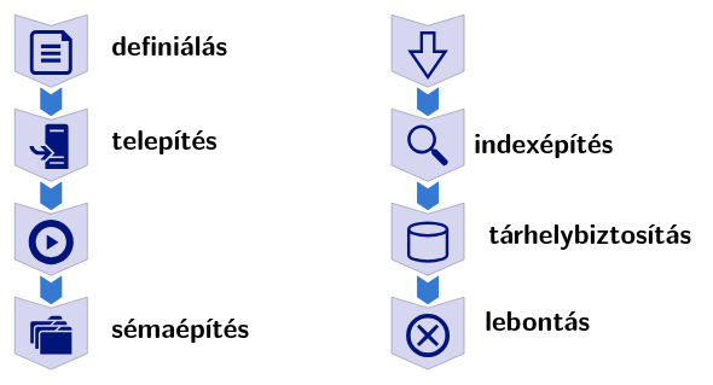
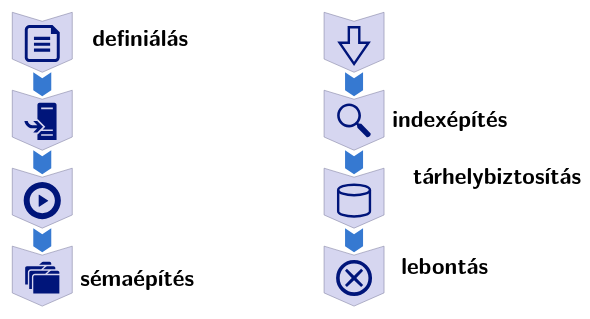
  <mxCell id="0" />
  <mxCell id="1" parent="0" />
  <mxCell id="2" value="" style="html=1;shadow=0;dashed=0;align=center;verticalAlign=middle;shape=mxgraph.arrows2.arrow;dy=0;dx=22;notch=15;direction=south;fillColor=#D6D6F0;strokeColor=#8786A6;" parent="1" vertex="1"><mxGeometry x="20" y="20" width="100" height="100" as="geometry" /></mxCell>
  <mxCell id="3" value="definiálás" style="text;strokeColor=none;fillColor=none;html=1;fontSize=38;fontStyle=1;verticalAlign=middle;align=left;fontFamily=Latin Modern Sans;horizontal=1;" parent="1" vertex="1"><mxGeometry x="152" y="28" width="290" height="65" as="geometry" /></mxCell>
  <mxCell id="4" value="" style="html=1;shadow=0;dashed=0;align=center;verticalAlign=middle;shape=mxgraph.arrows2.arrow;dy=0;dx=22;notch=15;direction=south;fillColor=#D6D6F0;strokeColor=#8786A6;" parent="1" vertex="1"><mxGeometry x="20" y="150" width="100" height="100" as="geometry" /></mxCell>
  <mxCell id="5" value="" style="html=1;shadow=0;dashed=0;align=center;verticalAlign=middle;shape=mxgraph.arrows2.arrow;dy=0;dx=10;notch=10;direction=south;labelBackgroundColor=none;strokeColor=none;fillColor=#3679D1;" parent="1" vertex="1"><mxGeometry x="55" y="120" width="30" height="40" as="geometry" /></mxCell>
- <mxCell id="6" value="telepítés" style="text;strokeColor=none;fillColor=none;html=1;fontSize=38;fontStyle=1;verticalAlign=middle;align=left;fontFamily=Latin Modern Sans;horizontal=1;" parent="1" vertex="1"><mxGeometry x="152" y="158" width="290" height="65" as="geometry" /></mxCell>
  <mxCell id="7" value="" style="html=1;shadow=0;dashed=0;align=center;verticalAlign=middle;shape=mxgraph.arrows2.arrow;dy=0;dx=22;notch=15;direction=south;fillColor=#D6D6F0;strokeColor=#8786A6;" parent="1" vertex="1"><mxGeometry x="20" y="280" width="100" height="100" as="geometry" /></mxCell>
  <mxCell id="8" value="" style="html=1;shadow=0;dashed=0;align=center;verticalAlign=middle;shape=mxgraph.arrows2.arrow;dy=0;dx=10;notch=10;direction=south;labelBackgroundColor=none;strokeColor=none;fillColor=#3679D1;" parent="1" vertex="1"><mxGeometry x="55" y="250" width="30" height="40" as="geometry" /></mxCell>
  <mxCell id="9" value="" style="html=1;shadow=0;dashed=0;align=center;verticalAlign=middle;shape=mxgraph.arrows2.arrow;dy=0;dx=22;notch=15;direction=south;fillColor=#D6D6F0;strokeColor=#8786A6;" parent="1" vertex="1"><mxGeometry x="20" y="410" width="100" height="100" as="geometry" /></mxCell>
  <mxCell id="10" value="" style="html=1;shadow=0;dashed=0;align=center;verticalAlign=middle;shape=mxgraph.arrows2.arrow;dy=0;dx=10;notch=10;direction=south;labelBackgroundColor=none;strokeColor=none;fillColor=#3679D1;" parent="1" vertex="1"><mxGeometry x="55" y="380" width="30" height="40" as="geometry" /></mxCell>
- <mxCell id="11" value="sémaépítés" style="text;strokeColor=none;fillColor=none;html=1;fontSize=38;fontStyle=1;verticalAlign=middle;align=left;fontFamily=Latin Modern Sans;horizontal=1;" parent="1" vertex="1"><mxGeometry x="152" y="418" width="290" height="65" as="geometry" /></mxCell>
+ <mxCell id="11" value="sémaépítés" style="text;strokeColor=none;fillColor=none;html=1;fontSize=38;fontStyle=1;verticalAlign=middle;align=left;fontFamily=Latin Modern Sans;horizontal=1;" parent="1" vertex="1"><mxGeometry x="132" y="428" width="290" height="65" as="geometry" /></mxCell>
  <mxCell id="12" value="" style="html=1;shadow=0;dashed=0;align=center;verticalAlign=middle;shape=mxgraph.arrows2.arrow;dy=0;dx=22;notch=15;direction=south;fillColor=#D6D6F0;strokeColor=#8786A6;" parent="1" vertex="1"><mxGeometry x="540" y="20" width="100" height="100" as="geometry" /></mxCell>
  <mxCell id="13" value="" style="html=1;shadow=0;dashed=0;align=center;verticalAlign=middle;shape=mxgraph.arrows2.arrow;dy=0;dx=22;notch=15;direction=south;fillColor=#D6D6F0;strokeColor=#8786A6;" parent="1" vertex="1"><mxGeometry x="540" y="150" width="100" height="100" as="geometry" /></mxCell>
  <mxCell id="14" value="" style="html=1;shadow=0;dashed=0;align=center;verticalAlign=middle;shape=mxgraph.arrows2.arrow;dy=0;dx=10;notch=10;direction=south;labelBackgroundColor=none;strokeColor=none;fillColor=#3679D1;" parent="1" vertex="1"><mxGeometry x="575" y="120" width="30" height="40" as="geometry" /></mxCell>
  <mxCell id="15" value="indexépítés" style="text;strokeColor=none;fillColor=none;html=1;fontSize=38;fontStyle=1;verticalAlign=middle;align=left;fontFamily=Latin Modern Sans;horizontal=1;" parent="1" vertex="1"><mxGeometry x="652" y="163" width="290" height="65" as="geometry" /></mxCell>
  <mxCell id="16" value="" style="html=1;shadow=0;dashed=0;align=center;verticalAlign=middle;shape=mxgraph.arrows2.arrow;dy=0;dx=22;notch=15;direction=south;fillColor=#D6D6F0;strokeColor=#8786A6;" parent="1" vertex="1"><mxGeometry x="540" y="280" width="100" height="100" as="geometry" /></mxCell>
  <mxCell id="17" value="" style="html=1;shadow=0;dashed=0;align=center;verticalAlign=middle;shape=mxgraph.arrows2.arrow;dy=0;dx=10;notch=10;direction=south;labelBackgroundColor=none;strokeColor=none;fillColor=#3679D1;" parent="1" vertex="1"><mxGeometry x="575" y="250" width="30" height="40" as="geometry" /></mxCell>
- <mxCell id="18" value="tárhelybiztosítás" style="text;strokeColor=none;fillColor=none;html=1;fontSize=38;fontStyle=1;verticalAlign=middle;align=left;fontFamily=Latin Modern Sans;horizontal=1;" parent="1" vertex="1"><mxGeometry x="672" y="288" width="290" height="65" as="geometry" /></mxCell>
+ <mxCell id="18" value="tárhelybiztosítás" style="text;strokeColor=none;fillColor=none;html=1;fontSize=38;fontStyle=1;verticalAlign=middle;align=left;fontFamily=Latin Modern Sans;horizontal=1;" parent="1" vertex="1"><mxGeometry x="687" y="258" width="290" height="65" as="geometry" /></mxCell>
  <mxCell id="19" value="" style="html=1;shadow=0;dashed=0;align=center;verticalAlign=middle;shape=mxgraph.arrows2.arrow;dy=0;dx=22;notch=15;direction=south;fillColor=#D6D6F0;strokeColor=#8786A6;" parent="1" vertex="1"><mxGeometry x="540" y="410" width="100" height="100" as="geometry" /></mxCell>
  <mxCell id="20" value="" style="html=1;shadow=0;dashed=0;align=center;verticalAlign=middle;shape=mxgraph.arrows2.arrow;dy=0;dx=10;notch=10;direction=south;labelBackgroundColor=none;strokeColor=none;fillColor=#3679D1;" parent="1" vertex="1"><mxGeometry x="575" y="380" width="30" height="40" as="geometry" /></mxCell>
  <mxCell id="21" value="lebontás" style="text;strokeColor=none;fillColor=none;html=1;fontSize=38;fontStyle=1;verticalAlign=middle;align=left;fontFamily=Latin Modern Sans;horizontal=1;" parent="1" vertex="1"><mxGeometry x="667" y="408" width="290" height="65" as="geometry" /></mxCell>
  <mxCell id="22" value="" style="sketch=0;aspect=fixed;pointerEvents=1;shadow=0;dashed=0;html=1;strokeColor=none;labelPosition=center;verticalLabelPosition=bottom;verticalAlign=top;align=center;fillColor=#00157A;shape=mxgraph.azure.file" parent="1" vertex="1"><mxGeometry x="40.86" y="41" width="58.28" height="62" as="geometry" /></mxCell>
  <mxCell id="23" value="" style="sketch=0;pointerEvents=1;shadow=0;dashed=0;html=1;strokeColor=none;fillColor=#00157A;labelPosition=center;verticalLabelPosition=bottom;verticalAlign=top;outlineConnect=0;align=center;shape=mxgraph.office.concepts.install;" parent="1" vertex="1"><mxGeometry x="40.17" y="171" width="53.65" height="62" as="geometry" /></mxCell>
  <mxCell id="24" value="" style="sketch=0;html=1;aspect=fixed;strokeColor=none;shadow=0;fillColor=#00157A;verticalAlign=top;labelPosition=center;verticalLabelPosition=bottom;shape=mxgraph.gcp2.play_start" parent="1" vertex="1"><mxGeometry x="39" y="303" width="62" height="62" as="geometry" /></mxCell>
  <mxCell id="25" value="" style="sketch=0;pointerEvents=1;shadow=0;dashed=0;html=1;strokeColor=none;fillColor=#00157A;labelPosition=center;verticalLabelPosition=bottom;verticalAlign=top;outlineConnect=0;align=center;shape=mxgraph.office.concepts.folders;" parent="1" vertex="1"><mxGeometry x="41.5" y="436" width="57" height="53" as="geometry" /></mxCell>
  <mxCell id="26" value="" style="strokeWidth=4;html=1;shape=mxgraph.flowchart.database;whiteSpace=wrap;strokeColor=#00157A;fillColor=none;" parent="1" vertex="1"><mxGeometry x="563.5" y="307.5" width="53" height="53" as="geometry" /></mxCell>
  <mxCell id="27" value="" style="points=[[0.145,0.145,0],[0.5,0,0],[0.855,0.145,0],[1,0.5,0],[0.855,0.855,0],[0.5,1,0],[0.145,0.855,0],[0,0.5,0]];shape=mxgraph.bpmn.event;html=1;verticalLabelPosition=bottom;labelBackgroundColor=#ffffff;verticalAlign=top;align=center;perimeter=ellipsePerimeter;outlineConnect=0;aspect=fixed;outline=end;symbol=cancel;fillColor=none;strokeWidth=2;strokeColor=#00157A;" parent="1" vertex="1"><mxGeometry x="563" y="436" width="54" height="54" as="geometry" /></mxCell>
  <mxCell id="28" value="" style="sketch=0;html=1;aspect=fixed;strokeColor=none;shadow=0;fillColor=#00157A;verticalAlign=top;labelPosition=center;verticalLabelPosition=bottom;shape=mxgraph.gcp2.search" parent="1" vertex="1"><mxGeometry x="561.78" y="172" width="56.44" height="57" as="geometry" /></mxCell>
  <mxCell id="29" value="" style="html=1;shadow=0;dashed=0;align=center;verticalAlign=middle;shape=mxgraph.arrows2.arrow;dy=0.64;dx=35.13;direction=south;notch=0;strokeWidth=4;strokeColor=#00157A;fillColor=none;" parent="1" vertex="1"><mxGeometry x="565.75" y="45" width="48.5" height="61" as="geometry" /></mxCell>
